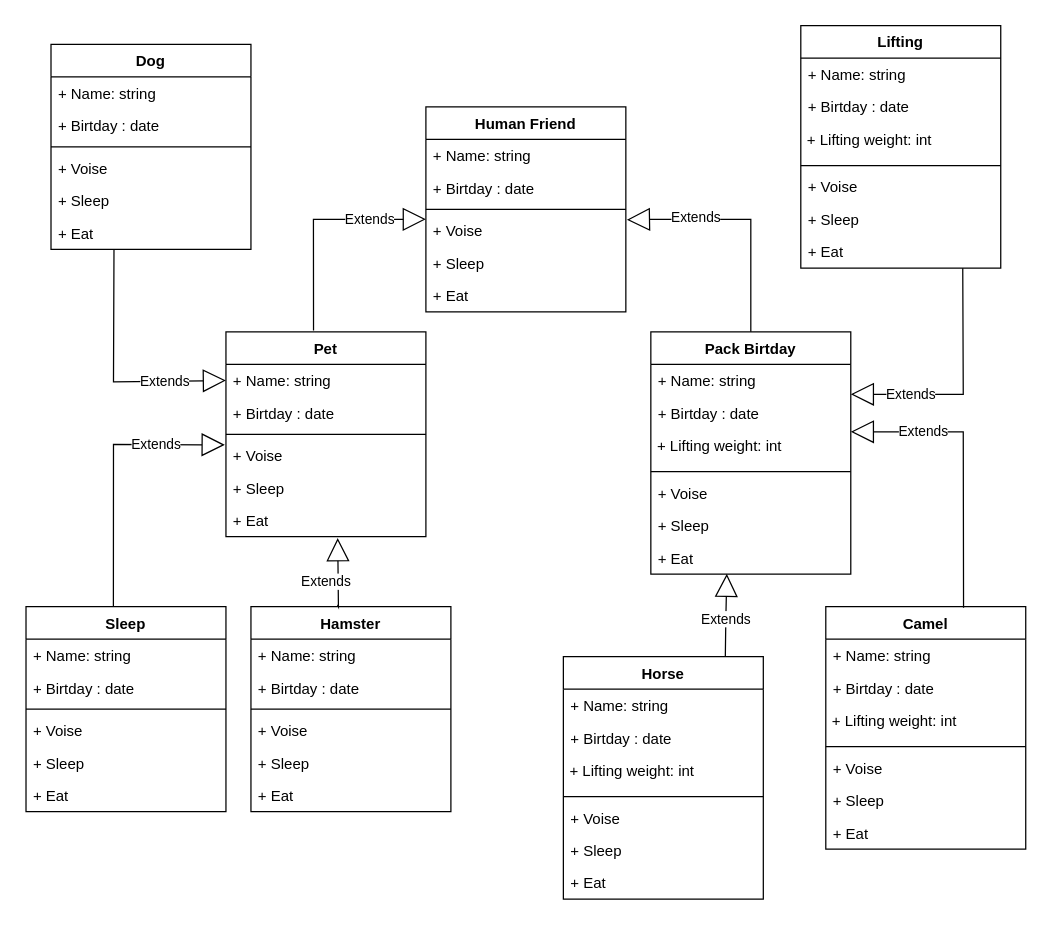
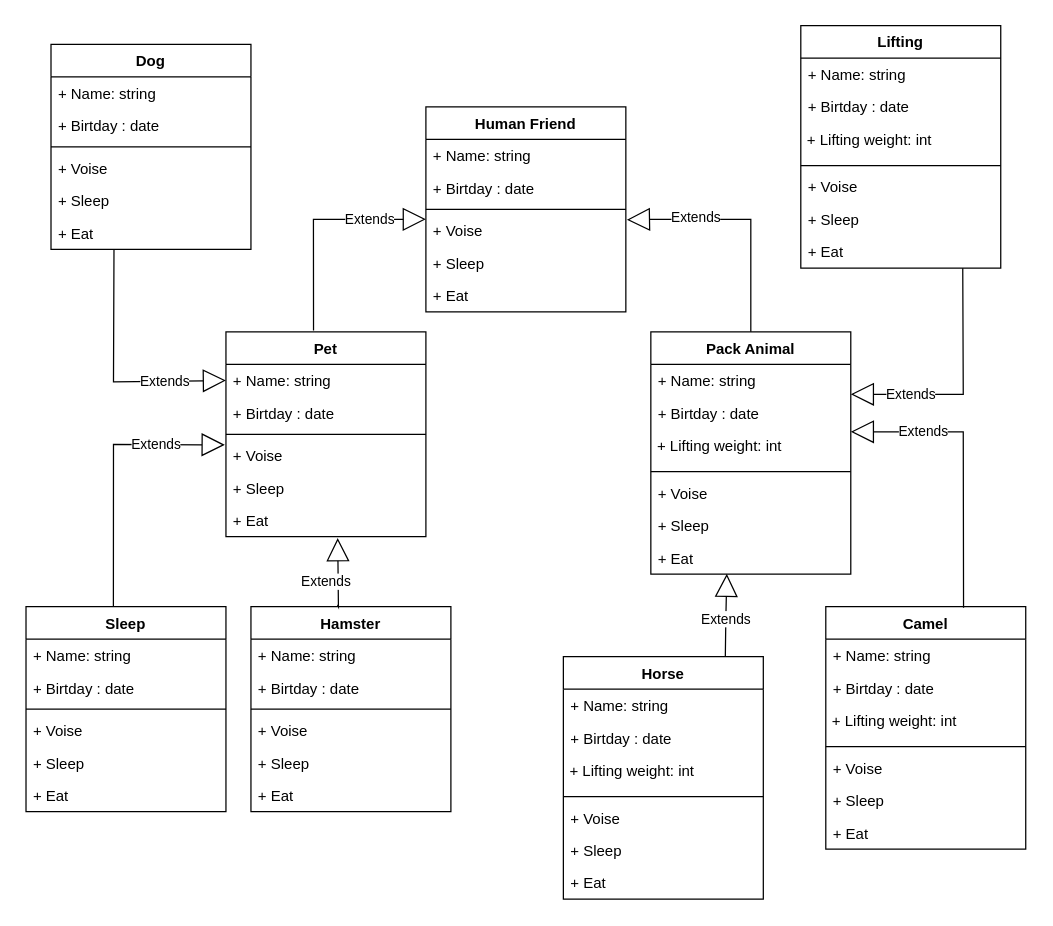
  <mxCell id="0" />
  <mxCell id="1" parent="0" />
  <mxCell id="2" value="Human Friend" style="swimlane;fontStyle=1;align=center;verticalAlign=top;childLayout=stackLayout;horizontal=1;startSize=26;horizontalStack=0;resizeParent=1;resizeParentMax=0;resizeLast=0;collapsible=1;marginBottom=0;" parent="1" vertex="1"><mxGeometry x="340" y="85" width="160" height="164" as="geometry" /></mxCell>
  <mxCell id="3" value="+ Name: string" style="text;strokeColor=none;fillColor=none;align=left;verticalAlign=top;spacingLeft=4;spacingRight=4;overflow=hidden;rotatable=0;points=[[0,0.5],[1,0.5]];portConstraint=eastwest;" parent="2" vertex="1"><mxGeometry y="26" width="160" height="26" as="geometry" /></mxCell>
  <mxCell id="4" value="+ Birtday : date" style="text;strokeColor=none;fillColor=none;align=left;verticalAlign=top;spacingLeft=4;spacingRight=4;overflow=hidden;rotatable=0;points=[[0,0.5],[1,0.5]];portConstraint=eastwest;" parent="2" vertex="1"><mxGeometry y="52" width="160" height="26" as="geometry" /></mxCell>
  <mxCell id="5" value="" style="line;strokeWidth=1;fillColor=none;align=left;verticalAlign=middle;spacingTop=-1;spacingLeft=3;spacingRight=3;rotatable=0;labelPosition=right;points=[];portConstraint=eastwest;" parent="2" vertex="1"><mxGeometry y="78" width="160" height="8" as="geometry" /></mxCell>
  <mxCell id="6" value="Extends" style="endArrow=block;endSize=16;endFill=0;html=1;rounded=0;exitX=0.438;exitY=-0.006;exitDx=0;exitDy=0;exitPerimeter=0;" parent="2" source="10" edge="1"><mxGeometry x="0.498" width="160" relative="1" as="geometry"><mxPoint x="-160" y="90" as="sourcePoint" /><mxPoint y="90" as="targetPoint" /><Array as="points"><mxPoint x="-90" y="90" /></Array><mxPoint as="offset" /></mxGeometry></mxCell>
  <mxCell id="7" value="+ Voise" style="text;strokeColor=none;fillColor=none;align=left;verticalAlign=top;spacingLeft=4;spacingRight=4;overflow=hidden;rotatable=0;points=[[0,0.5],[1,0.5]];portConstraint=eastwest;" parent="2" vertex="1"><mxGeometry y="86" width="160" height="26" as="geometry" /></mxCell>
  <mxCell id="8" value="+ Sleep" style="text;strokeColor=none;fillColor=none;align=left;verticalAlign=top;spacingLeft=4;spacingRight=4;overflow=hidden;rotatable=0;points=[[0,0.5],[1,0.5]];portConstraint=eastwest;" parent="2" vertex="1"><mxGeometry y="112" width="160" height="26" as="geometry" /></mxCell>
  <mxCell id="9" value="+ Eat" style="text;strokeColor=none;fillColor=none;align=left;verticalAlign=top;spacingLeft=4;spacingRight=4;overflow=hidden;rotatable=0;points=[[0,0.5],[1,0.5]];portConstraint=eastwest;" parent="2" vertex="1"><mxGeometry y="138" width="160" height="26" as="geometry" /></mxCell>
  <mxCell id="10" value="Pet" style="swimlane;fontStyle=1;align=center;verticalAlign=top;childLayout=stackLayout;horizontal=1;startSize=26;horizontalStack=0;resizeParent=1;resizeParentMax=0;resizeLast=0;collapsible=1;marginBottom=0;" parent="1" vertex="1"><mxGeometry x="180" y="265" width="160" height="164" as="geometry" /></mxCell>
  <mxCell id="11" value="+ Name: string" style="text;strokeColor=none;fillColor=none;align=left;verticalAlign=top;spacingLeft=4;spacingRight=4;overflow=hidden;rotatable=0;points=[[0,0.5],[1,0.5]];portConstraint=eastwest;" parent="10" vertex="1"><mxGeometry y="26" width="160" height="26" as="geometry" /></mxCell>
  <mxCell id="12" value="+ Birtday : date" style="text;strokeColor=none;fillColor=none;align=left;verticalAlign=top;spacingLeft=4;spacingRight=4;overflow=hidden;rotatable=0;points=[[0,0.5],[1,0.5]];portConstraint=eastwest;" parent="10" vertex="1"><mxGeometry y="52" width="160" height="26" as="geometry" /></mxCell>
  <mxCell id="13" value="" style="line;strokeWidth=1;fillColor=none;align=left;verticalAlign=middle;spacingTop=-1;spacingLeft=3;spacingRight=3;rotatable=0;labelPosition=right;points=[];portConstraint=eastwest;" parent="10" vertex="1"><mxGeometry y="78" width="160" height="8" as="geometry" /></mxCell>
  <mxCell id="14" value="+ Voise" style="text;strokeColor=none;fillColor=none;align=left;verticalAlign=top;spacingLeft=4;spacingRight=4;overflow=hidden;rotatable=0;points=[[0,0.5],[1,0.5]];portConstraint=eastwest;" parent="10" vertex="1"><mxGeometry y="86" width="160" height="26" as="geometry" /></mxCell>
  <mxCell id="15" value="+ Sleep" style="text;strokeColor=none;fillColor=none;align=left;verticalAlign=top;spacingLeft=4;spacingRight=4;overflow=hidden;rotatable=0;points=[[0,0.5],[1,0.5]];portConstraint=eastwest;" parent="10" vertex="1"><mxGeometry y="112" width="160" height="26" as="geometry" /></mxCell>
  <mxCell id="16" value="+ Eat" style="text;strokeColor=none;fillColor=none;align=left;verticalAlign=top;spacingLeft=4;spacingRight=4;overflow=hidden;rotatable=0;points=[[0,0.5],[1,0.5]];portConstraint=eastwest;" parent="10" vertex="1"><mxGeometry y="138" width="160" height="26" as="geometry" /></mxCell>
- <mxCell id="17" value="Pack Birtday" style="swimlane;fontStyle=1;align=center;verticalAlign=top;childLayout=stackLayout;horizontal=1;startSize=26;horizontalStack=0;resizeParent=1;resizeParentMax=0;resizeLast=0;collapsible=1;marginBottom=0;" parent="1" vertex="1"><mxGeometry x="520" y="265" width="160" height="194" as="geometry" /></mxCell>
+ <mxCell id="17" value="Pack Animal" style="swimlane;fontStyle=1;align=center;verticalAlign=top;childLayout=stackLayout;horizontal=1;startSize=26;horizontalStack=0;resizeParent=1;resizeParentMax=0;resizeLast=0;collapsible=1;marginBottom=0;" parent="1" vertex="1"><mxGeometry x="520" y="265" width="160" height="194" as="geometry" /></mxCell>
  <mxCell id="18" value="+ Name: string" style="text;strokeColor=none;fillColor=none;align=left;verticalAlign=top;spacingLeft=4;spacingRight=4;overflow=hidden;rotatable=0;points=[[0,0.5],[1,0.5]];portConstraint=eastwest;" parent="17" vertex="1"><mxGeometry y="26" width="160" height="26" as="geometry" /></mxCell>
  <mxCell id="19" value="+ Birtday : date" style="text;strokeColor=none;fillColor=none;align=left;verticalAlign=top;spacingLeft=4;spacingRight=4;overflow=hidden;rotatable=0;points=[[0,0.5],[1,0.5]];portConstraint=eastwest;" parent="17" vertex="1"><mxGeometry y="52" width="160" height="26" as="geometry" /></mxCell>
  <mxCell id="20" value="&amp;nbsp;+ Lifting weight: int" style="text;whiteSpace=wrap;html=1;" parent="17" vertex="1"><mxGeometry y="78" width="160" height="30" as="geometry" /></mxCell>
  <mxCell id="21" value="" style="line;strokeWidth=1;fillColor=none;align=left;verticalAlign=middle;spacingTop=-1;spacingLeft=3;spacingRight=3;rotatable=0;labelPosition=right;points=[];portConstraint=eastwest;" parent="17" vertex="1"><mxGeometry y="108" width="160" height="8" as="geometry" /></mxCell>
  <mxCell id="22" value="+ Voise" style="text;strokeColor=none;fillColor=none;align=left;verticalAlign=top;spacingLeft=4;spacingRight=4;overflow=hidden;rotatable=0;points=[[0,0.5],[1,0.5]];portConstraint=eastwest;" parent="17" vertex="1"><mxGeometry y="116" width="160" height="26" as="geometry" /></mxCell>
  <mxCell id="23" value="+ Sleep" style="text;strokeColor=none;fillColor=none;align=left;verticalAlign=top;spacingLeft=4;spacingRight=4;overflow=hidden;rotatable=0;points=[[0,0.5],[1,0.5]];portConstraint=eastwest;" parent="17" vertex="1"><mxGeometry y="142" width="160" height="26" as="geometry" /></mxCell>
  <mxCell id="24" value="+ Eat" style="text;strokeColor=none;fillColor=none;align=left;verticalAlign=top;spacingLeft=4;spacingRight=4;overflow=hidden;rotatable=0;points=[[0,0.5],[1,0.5]];portConstraint=eastwest;" parent="17" vertex="1"><mxGeometry y="168" width="160" height="26" as="geometry" /></mxCell>
  <mxCell id="25" value="Extends" style="endArrow=block;endSize=16;endFill=0;html=1;rounded=0;entryX=1.005;entryY=0.166;entryDx=0;entryDy=0;entryPerimeter=0;exitX=0.5;exitY=0;exitDx=0;exitDy=0;" parent="1" source="17" target="7" edge="1"><mxGeometry x="0.413" y="-1" width="160" relative="1" as="geometry"><mxPoint x="650" y="285" as="sourcePoint" /><mxPoint x="720" y="135" as="targetPoint" /><Array as="points"><mxPoint x="600" y="225" /><mxPoint x="600" y="205" /><mxPoint x="600" y="175" /><mxPoint x="520" y="175" /></Array><mxPoint as="offset" /></mxGeometry></mxCell>
  <mxCell id="26" value="Dog" style="swimlane;fontStyle=1;align=center;verticalAlign=top;childLayout=stackLayout;horizontal=1;startSize=26;horizontalStack=0;resizeParent=1;resizeParentMax=0;resizeLast=0;collapsible=1;marginBottom=0;" parent="1" vertex="1"><mxGeometry x="40" y="35" width="160" height="164" as="geometry" /></mxCell>
  <mxCell id="27" value="+ Name: string" style="text;strokeColor=none;fillColor=none;align=left;verticalAlign=top;spacingLeft=4;spacingRight=4;overflow=hidden;rotatable=0;points=[[0,0.5],[1,0.5]];portConstraint=eastwest;" parent="26" vertex="1"><mxGeometry y="26" width="160" height="26" as="geometry" /></mxCell>
  <mxCell id="28" value="+ Birtday : date" style="text;strokeColor=none;fillColor=none;align=left;verticalAlign=top;spacingLeft=4;spacingRight=4;overflow=hidden;rotatable=0;points=[[0,0.5],[1,0.5]];portConstraint=eastwest;" parent="26" vertex="1"><mxGeometry y="52" width="160" height="26" as="geometry" /></mxCell>
  <mxCell id="29" value="" style="line;strokeWidth=1;fillColor=none;align=left;verticalAlign=middle;spacingTop=-1;spacingLeft=3;spacingRight=3;rotatable=0;labelPosition=right;points=[];portConstraint=eastwest;" parent="26" vertex="1"><mxGeometry y="78" width="160" height="8" as="geometry" /></mxCell>
  <mxCell id="30" value="+ Voise" style="text;strokeColor=none;fillColor=none;align=left;verticalAlign=top;spacingLeft=4;spacingRight=4;overflow=hidden;rotatable=0;points=[[0,0.5],[1,0.5]];portConstraint=eastwest;" parent="26" vertex="1"><mxGeometry y="86" width="160" height="26" as="geometry" /></mxCell>
  <mxCell id="31" value="+ Sleep" style="text;strokeColor=none;fillColor=none;align=left;verticalAlign=top;spacingLeft=4;spacingRight=4;overflow=hidden;rotatable=0;points=[[0,0.5],[1,0.5]];portConstraint=eastwest;" parent="26" vertex="1"><mxGeometry y="112" width="160" height="26" as="geometry" /></mxCell>
  <mxCell id="32" value="+ Eat" style="text;strokeColor=none;fillColor=none;align=left;verticalAlign=top;spacingLeft=4;spacingRight=4;overflow=hidden;rotatable=0;points=[[0,0.5],[1,0.5]];portConstraint=eastwest;" parent="26" vertex="1"><mxGeometry y="138" width="160" height="26" as="geometry" /></mxCell>
  <mxCell id="33" value="Sleep" style="swimlane;fontStyle=1;align=center;verticalAlign=top;childLayout=stackLayout;horizontal=1;startSize=26;horizontalStack=0;resizeParent=1;resizeParentMax=0;resizeLast=0;collapsible=1;marginBottom=0;" parent="1" vertex="1"><mxGeometry x="20" y="485" width="160" height="164" as="geometry" /></mxCell>
  <mxCell id="34" value="+ Name: string" style="text;strokeColor=none;fillColor=none;align=left;verticalAlign=top;spacingLeft=4;spacingRight=4;overflow=hidden;rotatable=0;points=[[0,0.5],[1,0.5]];portConstraint=eastwest;" parent="33" vertex="1"><mxGeometry y="26" width="160" height="26" as="geometry" /></mxCell>
  <mxCell id="35" value="+ Birtday : date" style="text;strokeColor=none;fillColor=none;align=left;verticalAlign=top;spacingLeft=4;spacingRight=4;overflow=hidden;rotatable=0;points=[[0,0.5],[1,0.5]];portConstraint=eastwest;" parent="33" vertex="1"><mxGeometry y="52" width="160" height="26" as="geometry" /></mxCell>
  <mxCell id="36" value="" style="line;strokeWidth=1;fillColor=none;align=left;verticalAlign=middle;spacingTop=-1;spacingLeft=3;spacingRight=3;rotatable=0;labelPosition=right;points=[];portConstraint=eastwest;" parent="33" vertex="1"><mxGeometry y="78" width="160" height="8" as="geometry" /></mxCell>
  <mxCell id="37" value="+ Voise" style="text;strokeColor=none;fillColor=none;align=left;verticalAlign=top;spacingLeft=4;spacingRight=4;overflow=hidden;rotatable=0;points=[[0,0.5],[1,0.5]];portConstraint=eastwest;" parent="33" vertex="1"><mxGeometry y="86" width="160" height="26" as="geometry" /></mxCell>
  <mxCell id="38" value="+ Sleep" style="text;strokeColor=none;fillColor=none;align=left;verticalAlign=top;spacingLeft=4;spacingRight=4;overflow=hidden;rotatable=0;points=[[0,0.5],[1,0.5]];portConstraint=eastwest;" parent="33" vertex="1"><mxGeometry y="112" width="160" height="26" as="geometry" /></mxCell>
  <mxCell id="39" value="+ Eat" style="text;strokeColor=none;fillColor=none;align=left;verticalAlign=top;spacingLeft=4;spacingRight=4;overflow=hidden;rotatable=0;points=[[0,0.5],[1,0.5]];portConstraint=eastwest;" parent="33" vertex="1"><mxGeometry y="138" width="160" height="26" as="geometry" /></mxCell>
  <mxCell id="40" value="Hamster" style="swimlane;fontStyle=1;align=center;verticalAlign=top;childLayout=stackLayout;horizontal=1;startSize=26;horizontalStack=0;resizeParent=1;resizeParentMax=0;resizeLast=0;collapsible=1;marginBottom=0;" parent="1" vertex="1"><mxGeometry x="200" y="485" width="160" height="164" as="geometry" /></mxCell>
  <mxCell id="41" value="+ Name: string" style="text;strokeColor=none;fillColor=none;align=left;verticalAlign=top;spacingLeft=4;spacingRight=4;overflow=hidden;rotatable=0;points=[[0,0.5],[1,0.5]];portConstraint=eastwest;" parent="40" vertex="1"><mxGeometry y="26" width="160" height="26" as="geometry" /></mxCell>
  <mxCell id="42" value="+ Birtday : date" style="text;strokeColor=none;fillColor=none;align=left;verticalAlign=top;spacingLeft=4;spacingRight=4;overflow=hidden;rotatable=0;points=[[0,0.5],[1,0.5]];portConstraint=eastwest;" parent="40" vertex="1"><mxGeometry y="52" width="160" height="26" as="geometry" /></mxCell>
  <mxCell id="43" value="" style="line;strokeWidth=1;fillColor=none;align=left;verticalAlign=middle;spacingTop=-1;spacingLeft=3;spacingRight=3;rotatable=0;labelPosition=right;points=[];portConstraint=eastwest;" parent="40" vertex="1"><mxGeometry y="78" width="160" height="8" as="geometry" /></mxCell>
  <mxCell id="44" value="+ Voise" style="text;strokeColor=none;fillColor=none;align=left;verticalAlign=top;spacingLeft=4;spacingRight=4;overflow=hidden;rotatable=0;points=[[0,0.5],[1,0.5]];portConstraint=eastwest;" parent="40" vertex="1"><mxGeometry y="86" width="160" height="26" as="geometry" /></mxCell>
  <mxCell id="45" value="+ Sleep" style="text;strokeColor=none;fillColor=none;align=left;verticalAlign=top;spacingLeft=4;spacingRight=4;overflow=hidden;rotatable=0;points=[[0,0.5],[1,0.5]];portConstraint=eastwest;" parent="40" vertex="1"><mxGeometry y="112" width="160" height="26" as="geometry" /></mxCell>
  <mxCell id="46" value="+ Eat" style="text;strokeColor=none;fillColor=none;align=left;verticalAlign=top;spacingLeft=4;spacingRight=4;overflow=hidden;rotatable=0;points=[[0,0.5],[1,0.5]];portConstraint=eastwest;" parent="40" vertex="1"><mxGeometry y="138" width="160" height="26" as="geometry" /></mxCell>
  <mxCell id="47" value="Camel" style="swimlane;fontStyle=1;align=center;verticalAlign=top;childLayout=stackLayout;horizontal=1;startSize=26;horizontalStack=0;resizeParent=1;resizeParentMax=0;resizeLast=0;collapsible=1;marginBottom=0;" parent="1" vertex="1"><mxGeometry x="660" y="485" width="160" height="194" as="geometry" /></mxCell>
  <mxCell id="48" value="+ Name: string" style="text;strokeColor=none;fillColor=none;align=left;verticalAlign=top;spacingLeft=4;spacingRight=4;overflow=hidden;rotatable=0;points=[[0,0.5],[1,0.5]];portConstraint=eastwest;" parent="47" vertex="1"><mxGeometry y="26" width="160" height="26" as="geometry" /></mxCell>
  <mxCell id="49" value="+ Birtday : date" style="text;strokeColor=none;fillColor=none;align=left;verticalAlign=top;spacingLeft=4;spacingRight=4;overflow=hidden;rotatable=0;points=[[0,0.5],[1,0.5]];portConstraint=eastwest;" parent="47" vertex="1"><mxGeometry y="52" width="160" height="26" as="geometry" /></mxCell>
  <mxCell id="50" value="&amp;nbsp;+ Lifting weight: int" style="text;whiteSpace=wrap;html=1;" parent="47" vertex="1"><mxGeometry y="78" width="160" height="30" as="geometry" /></mxCell>
  <mxCell id="51" value="" style="line;strokeWidth=1;fillColor=none;align=left;verticalAlign=middle;spacingTop=-1;spacingLeft=3;spacingRight=3;rotatable=0;labelPosition=right;points=[];portConstraint=eastwest;" parent="47" vertex="1"><mxGeometry y="108" width="160" height="8" as="geometry" /></mxCell>
  <mxCell id="52" value="+ Voise" style="text;strokeColor=none;fillColor=none;align=left;verticalAlign=top;spacingLeft=4;spacingRight=4;overflow=hidden;rotatable=0;points=[[0,0.5],[1,0.5]];portConstraint=eastwest;" parent="47" vertex="1"><mxGeometry y="116" width="160" height="26" as="geometry" /></mxCell>
  <mxCell id="53" value="+ Sleep" style="text;strokeColor=none;fillColor=none;align=left;verticalAlign=top;spacingLeft=4;spacingRight=4;overflow=hidden;rotatable=0;points=[[0,0.5],[1,0.5]];portConstraint=eastwest;" parent="47" vertex="1"><mxGeometry y="142" width="160" height="26" as="geometry" /></mxCell>
  <mxCell id="54" value="+ Eat" style="text;strokeColor=none;fillColor=none;align=left;verticalAlign=top;spacingLeft=4;spacingRight=4;overflow=hidden;rotatable=0;points=[[0,0.5],[1,0.5]];portConstraint=eastwest;" parent="47" vertex="1"><mxGeometry y="168" width="160" height="26" as="geometry" /></mxCell>
  <mxCell id="55" value="Horse" style="swimlane;fontStyle=1;align=center;verticalAlign=top;childLayout=stackLayout;horizontal=1;startSize=26;horizontalStack=0;resizeParent=1;resizeParentMax=0;resizeLast=0;collapsible=1;marginBottom=0;" parent="1" vertex="1"><mxGeometry x="450" y="525" width="160" height="194" as="geometry" /></mxCell>
  <mxCell id="56" value="+ Name: string" style="text;strokeColor=none;fillColor=none;align=left;verticalAlign=top;spacingLeft=4;spacingRight=4;overflow=hidden;rotatable=0;points=[[0,0.5],[1,0.5]];portConstraint=eastwest;" parent="55" vertex="1"><mxGeometry y="26" width="160" height="26" as="geometry" /></mxCell>
  <mxCell id="57" value="+ Birtday : date" style="text;strokeColor=none;fillColor=none;align=left;verticalAlign=top;spacingLeft=4;spacingRight=4;overflow=hidden;rotatable=0;points=[[0,0.5],[1,0.5]];portConstraint=eastwest;" parent="55" vertex="1"><mxGeometry y="52" width="160" height="26" as="geometry" /></mxCell>
  <mxCell id="58" value="&amp;nbsp;+ Lifting weight: int" style="text;whiteSpace=wrap;html=1;" parent="55" vertex="1"><mxGeometry y="78" width="160" height="30" as="geometry" /></mxCell>
  <mxCell id="59" value="" style="line;strokeWidth=1;fillColor=none;align=left;verticalAlign=middle;spacingTop=-1;spacingLeft=3;spacingRight=3;rotatable=0;labelPosition=right;points=[];portConstraint=eastwest;" parent="55" vertex="1"><mxGeometry y="108" width="160" height="8" as="geometry" /></mxCell>
  <mxCell id="60" value="+ Voise" style="text;strokeColor=none;fillColor=none;align=left;verticalAlign=top;spacingLeft=4;spacingRight=4;overflow=hidden;rotatable=0;points=[[0,0.5],[1,0.5]];portConstraint=eastwest;" parent="55" vertex="1"><mxGeometry y="116" width="160" height="26" as="geometry" /></mxCell>
  <mxCell id="61" value="+ Sleep" style="text;strokeColor=none;fillColor=none;align=left;verticalAlign=top;spacingLeft=4;spacingRight=4;overflow=hidden;rotatable=0;points=[[0,0.5],[1,0.5]];portConstraint=eastwest;" parent="55" vertex="1"><mxGeometry y="142" width="160" height="26" as="geometry" /></mxCell>
  <mxCell id="62" value="+ Eat" style="text;strokeColor=none;fillColor=none;align=left;verticalAlign=top;spacingLeft=4;spacingRight=4;overflow=hidden;rotatable=0;points=[[0,0.5],[1,0.5]];portConstraint=eastwest;" parent="55" vertex="1"><mxGeometry y="168" width="160" height="26" as="geometry" /></mxCell>
  <mxCell id="63" value="Lifting" style="swimlane;fontStyle=1;align=center;verticalAlign=top;childLayout=stackLayout;horizontal=1;startSize=26;horizontalStack=0;resizeParent=1;resizeParentMax=0;resizeLast=0;collapsible=1;marginBottom=0;" parent="1" vertex="1"><mxGeometry x="640" y="20" width="160" height="194" as="geometry" /></mxCell>
  <mxCell id="64" value="+ Name: string" style="text;strokeColor=none;fillColor=none;align=left;verticalAlign=top;spacingLeft=4;spacingRight=4;overflow=hidden;rotatable=0;points=[[0,0.5],[1,0.5]];portConstraint=eastwest;" parent="63" vertex="1"><mxGeometry y="26" width="160" height="26" as="geometry" /></mxCell>
  <mxCell id="65" value="+ Birtday : date" style="text;strokeColor=none;fillColor=none;align=left;verticalAlign=top;spacingLeft=4;spacingRight=4;overflow=hidden;rotatable=0;points=[[0,0.5],[1,0.5]];portConstraint=eastwest;" parent="63" vertex="1"><mxGeometry y="52" width="160" height="26" as="geometry" /></mxCell>
  <mxCell id="66" value="&amp;nbsp;+ Lifting weight: int" style="text;whiteSpace=wrap;html=1;" parent="63" vertex="1"><mxGeometry y="78" width="160" height="30" as="geometry" /></mxCell>
  <mxCell id="67" value="" style="line;strokeWidth=1;fillColor=none;align=left;verticalAlign=middle;spacingTop=-1;spacingLeft=3;spacingRight=3;rotatable=0;labelPosition=right;points=[];portConstraint=eastwest;" parent="63" vertex="1"><mxGeometry y="108" width="160" height="8" as="geometry" /></mxCell>
  <mxCell id="68" value="+ Voise" style="text;strokeColor=none;fillColor=none;align=left;verticalAlign=top;spacingLeft=4;spacingRight=4;overflow=hidden;rotatable=0;points=[[0,0.5],[1,0.5]];portConstraint=eastwest;" parent="63" vertex="1"><mxGeometry y="116" width="160" height="26" as="geometry" /></mxCell>
  <mxCell id="69" value="+ Sleep" style="text;strokeColor=none;fillColor=none;align=left;verticalAlign=top;spacingLeft=4;spacingRight=4;overflow=hidden;rotatable=0;points=[[0,0.5],[1,0.5]];portConstraint=eastwest;" parent="63" vertex="1"><mxGeometry y="142" width="160" height="26" as="geometry" /></mxCell>
  <mxCell id="70" value="+ Eat" style="text;strokeColor=none;fillColor=none;align=left;verticalAlign=top;spacingLeft=4;spacingRight=4;overflow=hidden;rotatable=0;points=[[0,0.5],[1,0.5]];portConstraint=eastwest;" parent="63" vertex="1"><mxGeometry y="168" width="160" height="26" as="geometry" /></mxCell>
  <mxCell id="71" value="Extends" style="endArrow=block;endSize=16;endFill=0;html=1;rounded=0;entryX=0;entryY=0.5;entryDx=0;entryDy=0;exitX=0.315;exitY=1.014;exitDx=0;exitDy=0;exitPerimeter=0;" parent="1" source="32" target="11" edge="1"><mxGeometry x="0.498" width="160" relative="1" as="geometry"><mxPoint x="60.08" y="354.016" as="sourcePoint" /><mxPoint x="150" y="265" as="targetPoint" /><Array as="points"><mxPoint x="90" y="305" /></Array><mxPoint as="offset" /></mxGeometry></mxCell>
  <mxCell id="72" value="Extends" style="endArrow=block;endSize=16;endFill=0;html=1;rounded=0;exitX=0.437;exitY=-0.003;exitDx=0;exitDy=0;exitPerimeter=0;entryX=-0.006;entryY=0.173;entryDx=0;entryDy=0;entryPerimeter=0;" parent="1" source="33" target="14" edge="1"><mxGeometry x="0.498" width="160" relative="1" as="geometry"><mxPoint x="75.08" y="444.016" as="sourcePoint" /><mxPoint x="165" y="355" as="targetPoint" /><Array as="points"><mxPoint x="90" y="355" /></Array><mxPoint as="offset" /></mxGeometry></mxCell>
  <mxCell id="73" value="Extends" style="endArrow=block;endSize=16;endFill=0;html=1;rounded=0;exitX=0.433;exitY=-0.01;exitDx=0;exitDy=0;exitPerimeter=0;entryX=0.559;entryY=1.042;entryDx=0;entryDy=0;entryPerimeter=0;" parent="1" source="40" target="16" edge="1"><mxGeometry x="-0.228" y="10" width="160" relative="1" as="geometry"><mxPoint x="280.08" y="294.016" as="sourcePoint" /><mxPoint x="430" y="455" as="targetPoint" /><Array as="points"><mxPoint x="270" y="485" /></Array><mxPoint as="offset" /></mxGeometry></mxCell>
  <mxCell id="74" value="Extends" style="endArrow=block;endSize=16;endFill=0;html=1;rounded=0;entryX=1;entryY=0.923;entryDx=0;entryDy=0;entryPerimeter=0;exitX=0.81;exitY=1.005;exitDx=0;exitDy=0;exitPerimeter=0;" parent="1" source="70" target="18" edge="1"><mxGeometry x="0.498" width="160" relative="1" as="geometry"><mxPoint x="720.08" y="338.016" as="sourcePoint" /><mxPoint x="810" y="249" as="targetPoint" /><Array as="points"><mxPoint x="770" y="315" /></Array><mxPoint as="offset" /></mxGeometry></mxCell>
  <mxCell id="75" value="Extends" style="endArrow=block;endSize=16;endFill=0;html=1;rounded=0;exitX=0.689;exitY=0.004;exitDx=0;exitDy=0;exitPerimeter=0;" parent="1" source="47" edge="1"><mxGeometry x="0.498" width="160" relative="1" as="geometry"><mxPoint x="750.08" y="428.996" as="sourcePoint" /><mxPoint x="680" y="345" as="targetPoint" /><Array as="points"><mxPoint x="770" y="345" /><mxPoint x="680" y="345" /></Array><mxPoint as="offset" /></mxGeometry></mxCell>
  <mxCell id="76" value="Extends" style="endArrow=block;endSize=16;endFill=0;html=1;rounded=0;exitX=0.81;exitY=-0.001;exitDx=0;exitDy=0;exitPerimeter=0;entryX=0.38;entryY=0.988;entryDx=0;entryDy=0;entryPerimeter=0;" parent="1" source="55" target="24" edge="1"><mxGeometry x="-0.099" width="160" relative="1" as="geometry"><mxPoint x="490.08" y="564.016" as="sourcePoint" /><mxPoint x="580" y="475" as="targetPoint" /><Array as="points"><mxPoint x="580" y="495" /></Array><mxPoint as="offset" /></mxGeometry></mxCell>
